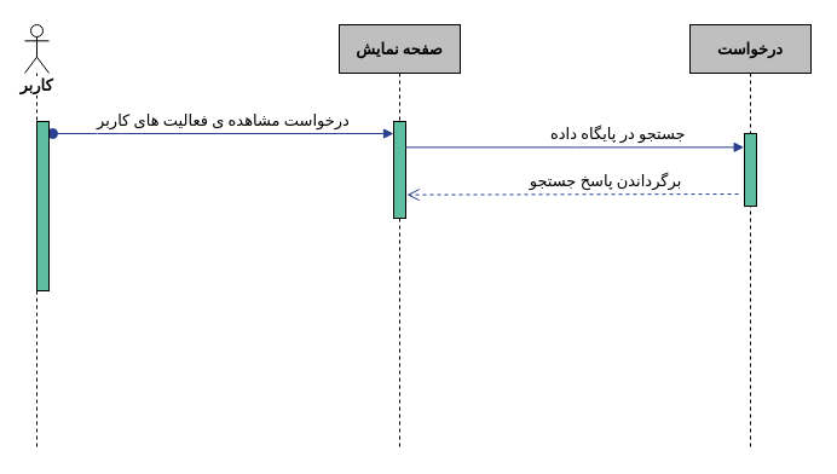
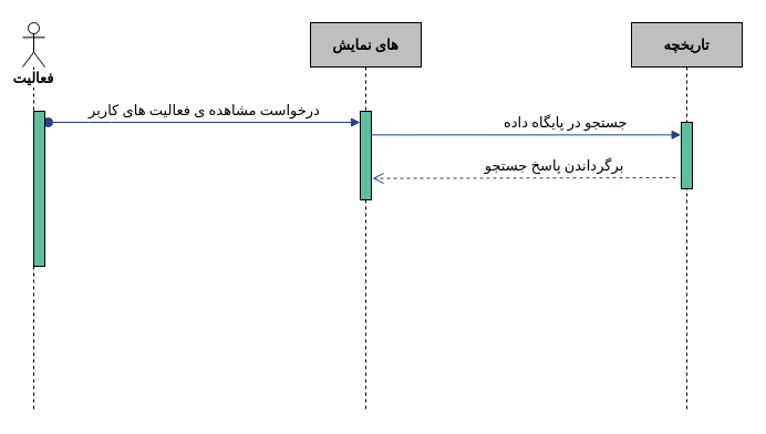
  <mxCell id="0" />
  <mxCell id="1" parent="0" />
- <mxCell id="2" value="کاربر" style="shape=umlLifeline;participant=umlActor;perimeter=lifelinePerimeter;whiteSpace=wrap;html=1;container=1;collapsible=0;recursiveResize=0;verticalAlign=top;spacingTop=36;labelBackgroundColor=#ffffff;outlineConnect=0;size=40;fontFamily=B Zar;fontStyle=1;fontSize=13;" parent="1" vertex="1"><mxGeometry x="20" y="20" width="20" height="350" as="geometry" /></mxCell>
- <mxCell id="3" value="&lt;font style=&quot;font-size: 13px&quot;&gt;&lt;font style=&quot;font-size: 13px&quot;&gt;&lt;b style=&quot;font-size: 13px&quot;&gt;صفحه نمایش&lt;br style=&quot;font-size: 13px&quot;&gt;&lt;/b&gt;&lt;/font&gt;&lt;/font&gt;" style="shape=umlLifeline;perimeter=lifelinePerimeter;whiteSpace=wrap;html=1;container=1;collapsible=0;recursiveResize=0;outlineConnect=0;fontFamily=B Zar;fontSize=13;verticalAlign=middle;fillColor=#BFBFBF;" parent="1" vertex="1"><mxGeometry x="280" y="20" width="100" height="350" as="geometry" /></mxCell>
+ <mxCell id="2" value="فعالیت" style="shape=umlLifeline;participant=umlActor;perimeter=lifelinePerimeter;whiteSpace=wrap;html=1;container=1;collapsible=0;recursiveResize=0;verticalAlign=top;spacingTop=36;labelBackgroundColor=#ffffff;outlineConnect=0;size=40;fontFamily=B Zar;fontStyle=1;fontSize=13;" parent="1" vertex="1"><mxGeometry x="20" y="20" width="20" height="350" as="geometry" /></mxCell>
+ <mxCell id="3" value="&lt;font style=&quot;font-size: 13px&quot;&gt;&lt;font style=&quot;font-size: 13px&quot;&gt;&lt;b style=&quot;font-size: 13px&quot;&gt;های نمایش&lt;br style=&quot;font-size: 13px&quot;&gt;&lt;/b&gt;&lt;/font&gt;&lt;/font&gt;" style="shape=umlLifeline;perimeter=lifelinePerimeter;whiteSpace=wrap;html=1;container=1;collapsible=0;recursiveResize=0;outlineConnect=0;fontFamily=B Zar;fontSize=13;verticalAlign=middle;fillColor=#BFBFBF;" parent="1" vertex="1"><mxGeometry x="280" y="20" width="100" height="350" as="geometry" /></mxCell>
  <mxCell id="4" value="" style="html=1;points=[];perimeter=orthogonalPerimeter;fillColor=#5EBEA0;" parent="3" vertex="1"><mxGeometry x="45" y="80" width="10" height="80" as="geometry" /></mxCell>
  <mxCell id="5" value="&lt;font style=&quot;font-size: 13px;&quot;&gt;درخواست مشاهده ی فعالیت های کاربر&lt;/font&gt;" style="html=1;verticalAlign=bottom;startArrow=oval;endArrow=block;startSize=8;strokeColor=#28408E;fontFamily=B Zar;fontSize=13;" parent="1" target="4" edge="1"><mxGeometry relative="1" as="geometry"><mxPoint x="43" y="110" as="sourcePoint" /><Array as="points"><mxPoint x="90" y="110" /></Array></mxGeometry></mxCell>
  <mxCell id="6" value="جستجو در پایگاه داده" style="edgeStyle=orthogonalEdgeStyle;html=1;align=left;spacingLeft=2;endArrow=block;rounded=0;strokeColor=#28408E;fontFamily=B Zar;fontSize=13;entryX=-0.033;entryY=0.189;entryDx=0;entryDy=0;entryPerimeter=0;exitX=0.967;exitY=0.267;exitDx=0;exitDy=0;exitPerimeter=0;" parent="1" target="9" edge="1" source="4"><mxGeometry x="-0.176" y="11" relative="1" as="geometry"><mxPoint x="340" y="121" as="sourcePoint" /><Array as="points" /><mxPoint x="617.5" y="130" as="targetPoint" /><mxPoint x="1" as="offset" /></mxGeometry></mxCell>
  <mxCell id="7" value="" style="html=1;points=[];perimeter=orthogonalPerimeter;fillColor=#5EBEA0;" parent="1" vertex="1"><mxGeometry x="30" y="100" width="10" height="140" as="geometry" /></mxCell>
- <mxCell id="8" value="&lt;font style=&quot;font-size: 13px&quot;&gt;درخواست&lt;/font&gt;" style="shape=umlLifeline;perimeter=lifelinePerimeter;whiteSpace=wrap;html=1;container=1;collapsible=0;recursiveResize=0;outlineConnect=0;gradientDirection=south;fillColor=#BFBFBF;fontStyle=1;fontFamily=B Zar;" vertex="1" parent="1"><mxGeometry x="570" y="20" width="100" height="350" as="geometry" /></mxCell>
+ <mxCell id="8" value="&lt;font style=&quot;font-size: 13px&quot;&gt;تاریخچه&lt;/font&gt;" style="shape=umlLifeline;perimeter=lifelinePerimeter;whiteSpace=wrap;html=1;container=1;collapsible=0;recursiveResize=0;outlineConnect=0;gradientDirection=south;fillColor=#BFBFBF;fontStyle=1;fontFamily=B Zar;" vertex="1" parent="1"><mxGeometry x="570" y="20" width="100" height="350" as="geometry" /></mxCell>
  <mxCell id="9" value="" style="html=1;points=[];perimeter=orthogonalPerimeter;fillColor=#5EBEA0;" vertex="1" parent="8"><mxGeometry x="45" y="90" width="10" height="60" as="geometry" /></mxCell>
  <mxCell id="10" value="&lt;font style=&quot;font-size: 13px&quot;&gt;برگرداندن پاسخ جستجو&lt;/font&gt;" style="html=1;verticalAlign=bottom;endArrow=open;dashed=1;endSize=8;exitX=0;exitY=0.95;strokeColor=#28408e;fontFamily=B Zar;fontSize=13;fontStyle=0;entryX=1.1;entryY=0.758;entryDx=0;entryDy=0;entryPerimeter=0;" edge="1" parent="1" target="4"><mxGeometry x="-0.197" relative="1" as="geometry"><mxPoint x="340" y="160" as="targetPoint" /><mxPoint x="610" y="160" as="sourcePoint" /><mxPoint as="offset" /></mxGeometry></mxCell>
